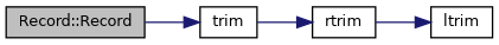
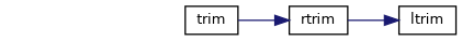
  digraph {
    rankdir=LR
    node [color=black fillcolor=white fontname=Helvetica fontsize=10 shape=record style=filled]
    edge [color=midnightblue fontname=Helvetica fontsize=10 labelfontname=Helvetica labelfontsize=10 style=solid]
-   n1 [fillcolor=grey75 fontcolor=black height=0.2 label="Record::Record" width=0.4]
    n2 [height=0.2 label=trim width=0.4]
    n3 [height=0.2 label=rtrim width=0.4]
    n4 [height=0.2 label=ltrim width=0.4]
-   n1 -> n2
    n2 -> n3
    n3 -> n4
  }
